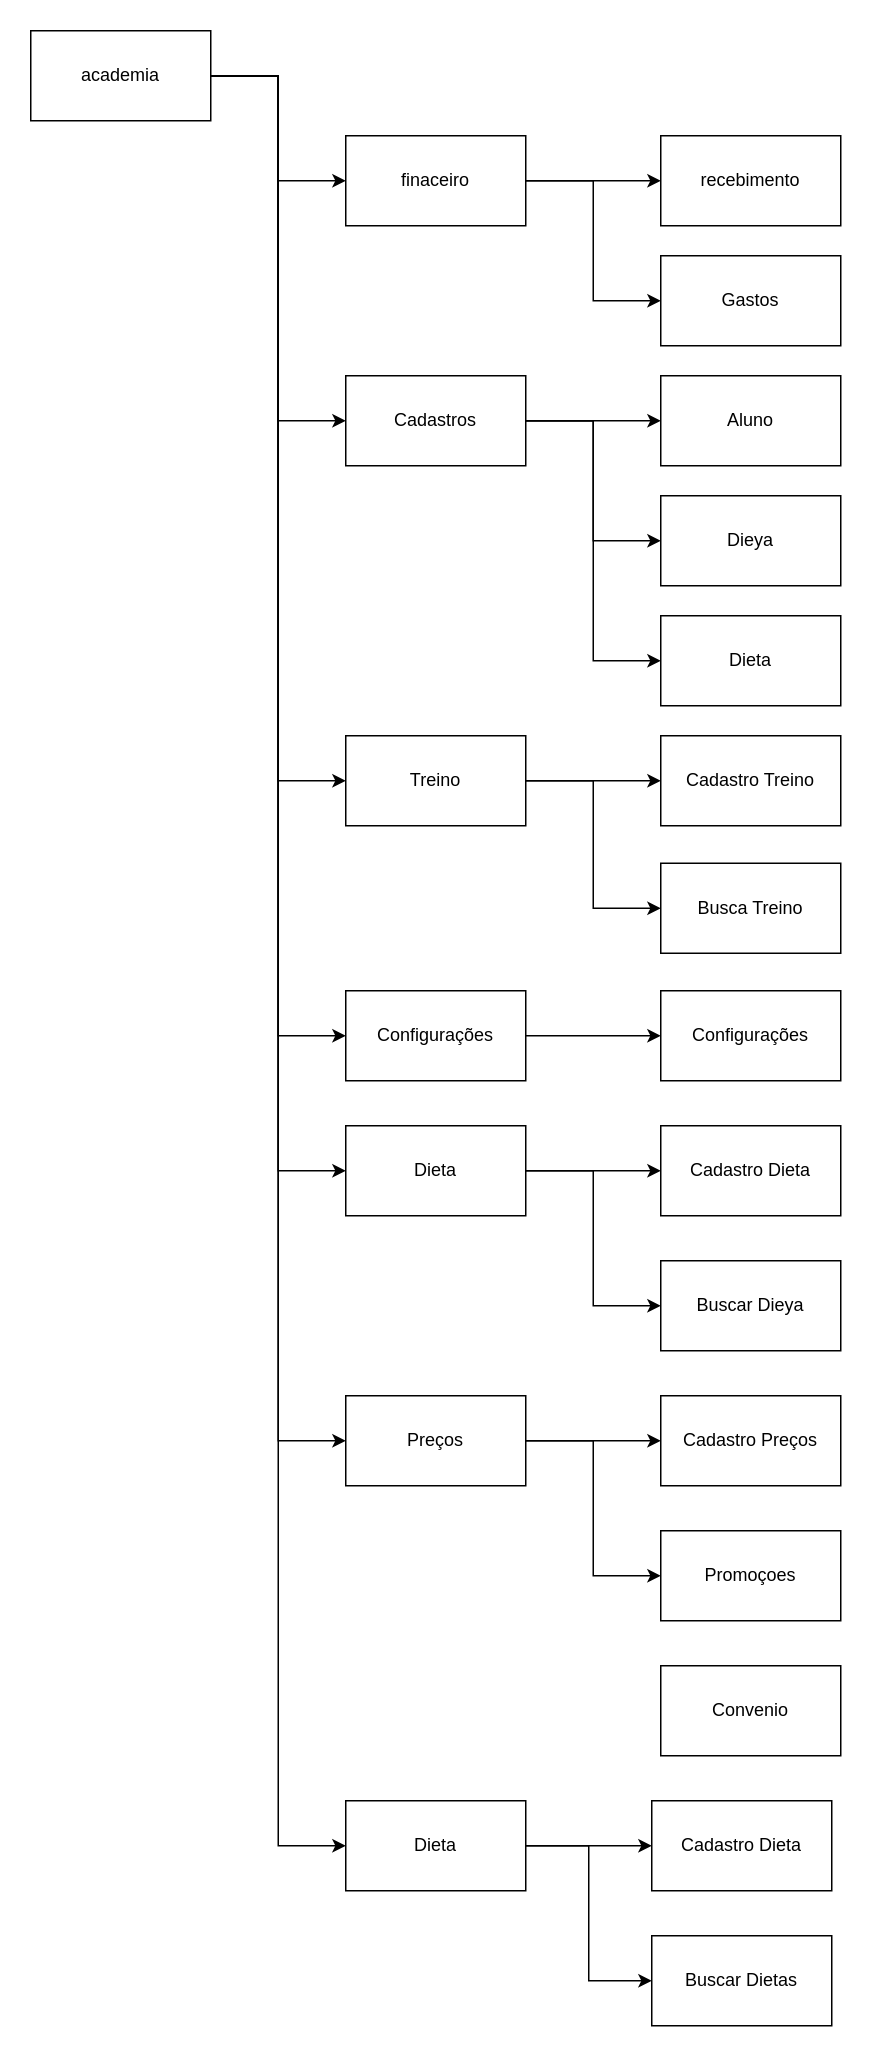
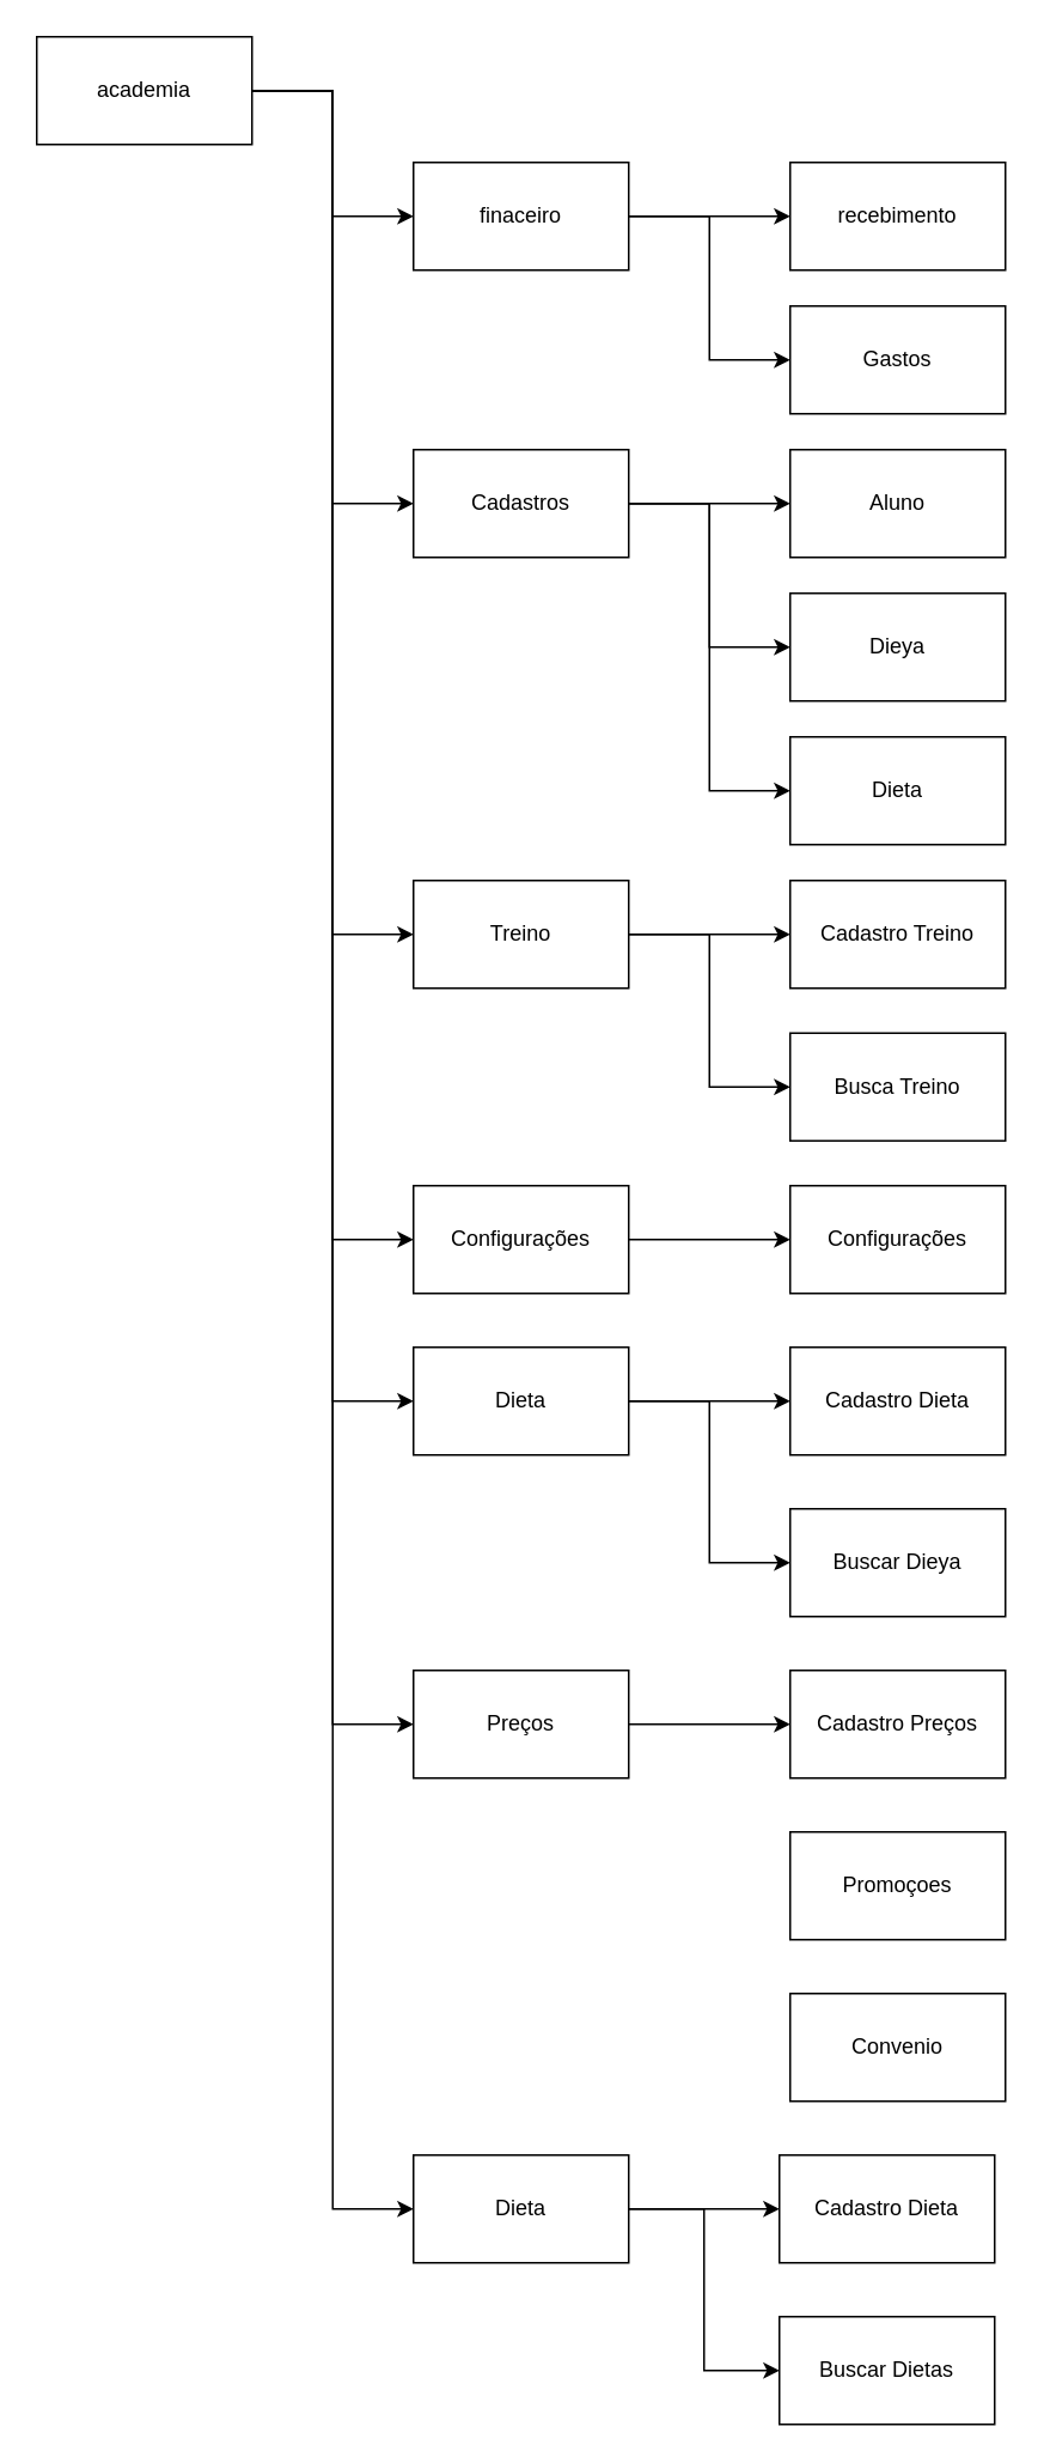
  <mxCell id="0" />
  <mxCell id="1" parent="0" />
  <mxCell id="2" style="edgeStyle=orthogonalEdgeStyle;rounded=0;orthogonalLoop=1;jettySize=auto;html=1;" edge="1" parent="1" source="4" target="13"><mxGeometry relative="1" as="geometry" /></mxCell>
  <mxCell id="3" style="edgeStyle=orthogonalEdgeStyle;rounded=0;orthogonalLoop=1;jettySize=auto;html=1;entryX=0;entryY=0.5;entryDx=0;entryDy=0;" edge="1" parent="1" source="4" target="14"><mxGeometry relative="1" as="geometry" /></mxCell>
  <mxCell id="4" value="finaceiro" style="rounded=0;whiteSpace=wrap;html=1;" vertex="1" parent="1"><mxGeometry x="230" y="90" width="120" height="60" as="geometry" /></mxCell>
  <mxCell id="5" style="edgeStyle=orthogonalEdgeStyle;rounded=0;orthogonalLoop=1;jettySize=auto;html=1;entryX=0;entryY=0.5;entryDx=0;entryDy=0;" edge="1" parent="1" source="12" target="4"><mxGeometry relative="1" as="geometry" /></mxCell>
  <mxCell id="6" style="edgeStyle=orthogonalEdgeStyle;rounded=0;orthogonalLoop=1;jettySize=auto;html=1;entryX=0;entryY=0.5;entryDx=0;entryDy=0;" edge="1" parent="1" source="12" target="18"><mxGeometry relative="1" as="geometry" /></mxCell>
  <mxCell id="7" style="edgeStyle=orthogonalEdgeStyle;rounded=0;orthogonalLoop=1;jettySize=auto;html=1;entryX=0;entryY=0.5;entryDx=0;entryDy=0;" edge="1" parent="1" source="12" target="24"><mxGeometry relative="1" as="geometry" /></mxCell>
  <mxCell id="8" style="edgeStyle=orthogonalEdgeStyle;rounded=0;orthogonalLoop=1;jettySize=auto;html=1;entryX=0;entryY=0.5;entryDx=0;entryDy=0;" edge="1" parent="1" source="12" target="29"><mxGeometry relative="1" as="geometry" /></mxCell>
  <mxCell id="9" style="edgeStyle=orthogonalEdgeStyle;rounded=0;orthogonalLoop=1;jettySize=auto;html=1;entryX=0;entryY=0.5;entryDx=0;entryDy=0;" edge="1" parent="1" source="12" target="33"><mxGeometry relative="1" as="geometry" /></mxCell>
  <mxCell id="10" style="edgeStyle=orthogonalEdgeStyle;rounded=0;orthogonalLoop=1;jettySize=auto;html=1;entryX=0;entryY=0.5;entryDx=0;entryDy=0;" edge="1" parent="1" source="12" target="38"><mxGeometry relative="1" as="geometry" /></mxCell>
  <mxCell id="11" style="edgeStyle=orthogonalEdgeStyle;rounded=0;orthogonalLoop=1;jettySize=auto;html=1;entryX=0;entryY=0.5;entryDx=0;entryDy=0;" edge="1" parent="1" source="12" target="44"><mxGeometry relative="1" as="geometry" /></mxCell>
  <mxCell id="12" value="academia" style="rounded=0;whiteSpace=wrap;html=1;" vertex="1" parent="1"><mxGeometry width="120" height="60" as="geometry" x="20" y="20" /></mxCell>
  <mxCell id="13" value="recebimento" style="rounded=0;whiteSpace=wrap;html=1;" vertex="1" parent="1"><mxGeometry x="440" y="90" width="120" height="60" as="geometry" /></mxCell>
  <mxCell id="14" value="Gastos" style="rounded=0;whiteSpace=wrap;html=1;" vertex="1" parent="1"><mxGeometry x="440" y="170" width="120" height="60" as="geometry" /></mxCell>
  <mxCell id="15" style="edgeStyle=orthogonalEdgeStyle;rounded=0;orthogonalLoop=1;jettySize=auto;html=1;" edge="1" parent="1" source="18" target="19"><mxGeometry relative="1" as="geometry" /></mxCell>
  <mxCell id="16" style="edgeStyle=orthogonalEdgeStyle;rounded=0;orthogonalLoop=1;jettySize=auto;html=1;entryX=0;entryY=0.5;entryDx=0;entryDy=0;" edge="1" parent="1" source="18" target="20"><mxGeometry relative="1" as="geometry" /></mxCell>
  <mxCell id="17" style="edgeStyle=orthogonalEdgeStyle;rounded=0;orthogonalLoop=1;jettySize=auto;html=1;entryX=0;entryY=0.5;entryDx=0;entryDy=0;" edge="1" parent="1" source="18" target="21"><mxGeometry relative="1" as="geometry" /></mxCell>
  <mxCell id="18" value="Cadastros" style="rounded=0;whiteSpace=wrap;html=1;" vertex="1" parent="1"><mxGeometry x="230" y="250" width="120" height="60" as="geometry" /></mxCell>
  <mxCell id="19" value="Aluno" style="rounded=0;whiteSpace=wrap;html=1;" vertex="1" parent="1"><mxGeometry x="440" y="250" width="120" height="60" as="geometry" /></mxCell>
  <mxCell id="20" value="Dieya" style="rounded=0;whiteSpace=wrap;html=1;" vertex="1" parent="1"><mxGeometry x="440" y="330" width="120" height="60" as="geometry" /></mxCell>
  <mxCell id="21" value="Dieta" style="rounded=0;whiteSpace=wrap;html=1;" vertex="1" parent="1"><mxGeometry x="440" y="410" width="120" height="60" as="geometry" /></mxCell>
  <mxCell id="22" style="edgeStyle=orthogonalEdgeStyle;rounded=0;orthogonalLoop=1;jettySize=auto;html=1;exitX=1;exitY=0.5;exitDx=0;exitDy=0;" edge="1" parent="1" source="24" target="25"><mxGeometry relative="1" as="geometry" /></mxCell>
  <mxCell id="23" style="edgeStyle=orthogonalEdgeStyle;rounded=0;orthogonalLoop=1;jettySize=auto;html=1;entryX=0;entryY=0.5;entryDx=0;entryDy=0;" edge="1" parent="1" source="24" target="26"><mxGeometry relative="1" as="geometry" /></mxCell>
  <mxCell id="24" value="Treino" style="rounded=0;whiteSpace=wrap;html=1;" vertex="1" parent="1"><mxGeometry x="230" y="490" width="120" height="60" as="geometry" /></mxCell>
  <mxCell id="25" value="Cadastro Treino" style="rounded=0;whiteSpace=wrap;html=1;" vertex="1" parent="1"><mxGeometry x="440" y="490" width="120" height="60" as="geometry" /></mxCell>
  <mxCell id="26" value="Busca Treino" style="rounded=0;whiteSpace=wrap;html=1;" vertex="1" parent="1"><mxGeometry x="440" y="575" width="120" height="60" as="geometry" /></mxCell>
  <mxCell id="27" value="&lt;span&gt;Configurações&lt;/span&gt;" style="rounded=0;whiteSpace=wrap;html=1;" vertex="1" parent="1"><mxGeometry x="440" y="660" width="120" height="60" as="geometry" /></mxCell>
  <mxCell id="28" style="edgeStyle=orthogonalEdgeStyle;rounded=0;orthogonalLoop=1;jettySize=auto;html=1;" edge="1" parent="1" source="29" target="27"><mxGeometry relative="1" as="geometry" /></mxCell>
  <mxCell id="29" value="Configurações" style="rounded=0;whiteSpace=wrap;html=1;" vertex="1" parent="1"><mxGeometry x="230" y="660" width="120" height="60" as="geometry" /></mxCell>
  <mxCell id="30" value="Cadastro Dieta" style="rounded=0;whiteSpace=wrap;html=1;" vertex="1" parent="1"><mxGeometry x="440" y="750" width="120" height="60" as="geometry" /></mxCell>
  <mxCell id="31" style="edgeStyle=orthogonalEdgeStyle;rounded=0;orthogonalLoop=1;jettySize=auto;html=1;entryX=0;entryY=0.5;entryDx=0;entryDy=0;" edge="1" parent="1" source="33" target="30"><mxGeometry relative="1" as="geometry" /></mxCell>
  <mxCell id="32" style="edgeStyle=orthogonalEdgeStyle;rounded=0;orthogonalLoop=1;jettySize=auto;html=1;entryX=0;entryY=0.5;entryDx=0;entryDy=0;" edge="1" parent="1" source="33" target="34"><mxGeometry relative="1" as="geometry" /></mxCell>
  <mxCell id="33" value="Dieta" style="rounded=0;whiteSpace=wrap;html=1;" vertex="1" parent="1"><mxGeometry x="230" y="750" width="120" height="60" as="geometry" /></mxCell>
  <mxCell id="34" value="Buscar Dieya" style="rounded=0;whiteSpace=wrap;html=1;" vertex="1" parent="1"><mxGeometry x="440" y="840" width="120" height="60" as="geometry" /></mxCell>
  <mxCell id="35" value="Cadastro Preços" style="rounded=0;whiteSpace=wrap;html=1;" vertex="1" parent="1"><mxGeometry x="440" y="930" width="120" height="60" as="geometry" /></mxCell>
  <mxCell id="36" style="edgeStyle=orthogonalEdgeStyle;rounded=0;orthogonalLoop=1;jettySize=auto;html=1;entryX=0;entryY=0.5;entryDx=0;entryDy=0;" edge="1" parent="1" source="38" target="35"><mxGeometry relative="1" as="geometry" /></mxCell>
- <mxCell id="37" style="edgeStyle=orthogonalEdgeStyle;rounded=0;orthogonalLoop=1;jettySize=auto;html=1;entryX=0;entryY=0.5;entryDx=0;entryDy=0;" edge="1" parent="1" source="38" target="39"><mxGeometry relative="1" as="geometry" /></mxCell>
  <mxCell id="38" value="Preços" style="rounded=0;whiteSpace=wrap;html=1;" vertex="1" parent="1"><mxGeometry x="230" y="930" width="120" height="60" as="geometry" /></mxCell>
  <mxCell id="39" value="Promoçoes" style="rounded=0;whiteSpace=wrap;html=1;" vertex="1" parent="1"><mxGeometry x="440" y="1020" width="120" height="60" as="geometry" /></mxCell>
  <mxCell id="40" value="Convenio" style="rounded=0;whiteSpace=wrap;html=1;" vertex="1" parent="1"><mxGeometry x="440" y="1110" width="120" height="60" as="geometry" /></mxCell>
  <mxCell id="41" value="Cadastro Dieta" style="rounded=0;whiteSpace=wrap;html=1;" vertex="1" parent="1"><mxGeometry x="434" y="1200" width="120" height="60" as="geometry" /></mxCell>
  <mxCell id="42" style="edgeStyle=orthogonalEdgeStyle;rounded=0;orthogonalLoop=1;jettySize=auto;html=1;entryX=0;entryY=0.5;entryDx=0;entryDy=0;" edge="1" parent="1" source="44" target="41"><mxGeometry relative="1" as="geometry" /></mxCell>
  <mxCell id="43" style="edgeStyle=orthogonalEdgeStyle;rounded=0;orthogonalLoop=1;jettySize=auto;html=1;entryX=0;entryY=0.5;entryDx=0;entryDy=0;" edge="1" parent="1" source="44" target="45"><mxGeometry relative="1" as="geometry" /></mxCell>
  <mxCell id="44" value="Dieta" style="rounded=0;whiteSpace=wrap;html=1;" vertex="1" parent="1"><mxGeometry x="230" y="1200" width="120" height="60" as="geometry" /></mxCell>
  <mxCell id="45" value="Buscar Dietas" style="rounded=0;whiteSpace=wrap;html=1;" vertex="1" parent="1"><mxGeometry x="434" y="1290" width="120" height="60" as="geometry" /></mxCell>
